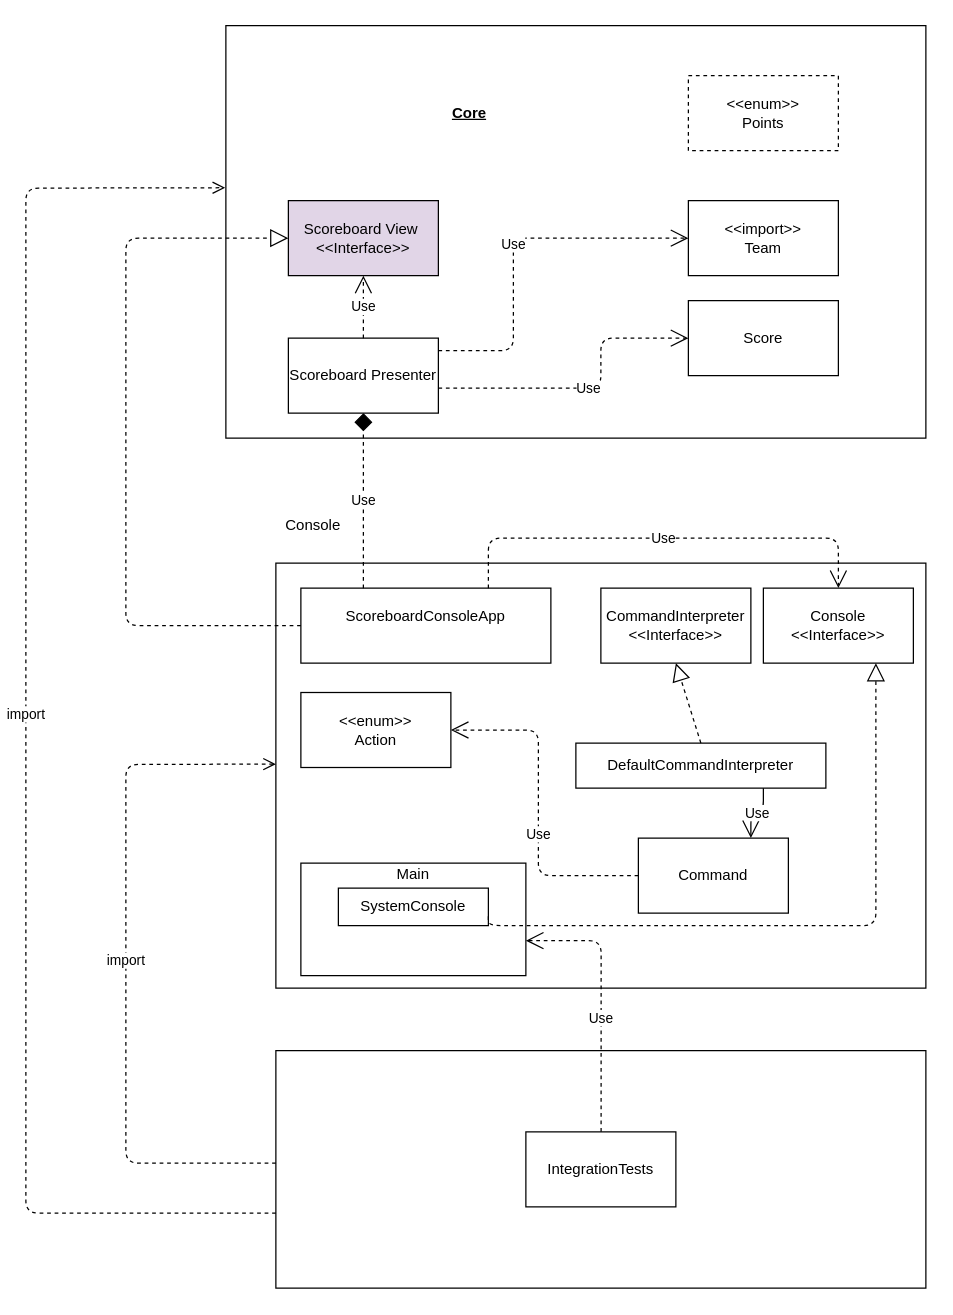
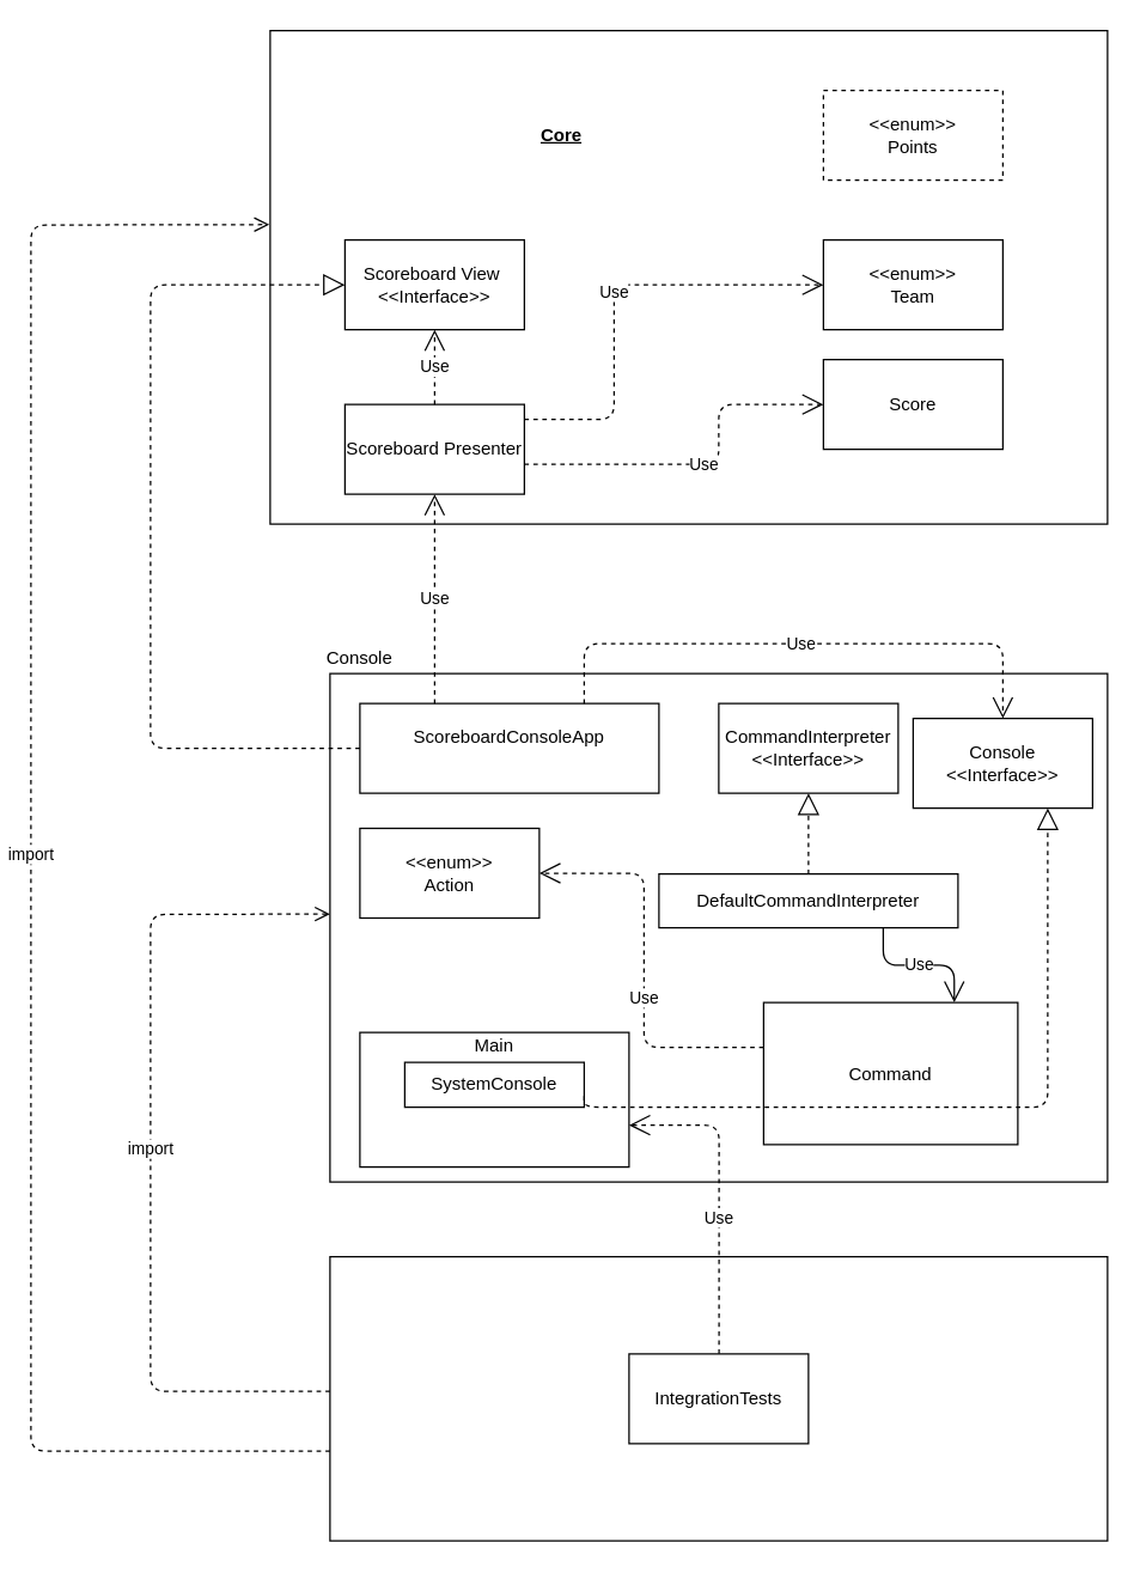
  <mxCell id="0" />
  <mxCell id="1" parent="0" />
  <mxCell id="2" value="" style="rounded=0;whiteSpace=wrap;html=1;" vertex="1" parent="1"><mxGeometry x="180" y="20" width="560" height="330" as="geometry" /></mxCell>
  <mxCell id="3" value="&lt;b&gt;&lt;u&gt;Core&lt;br&gt;&lt;/u&gt;&lt;/b&gt;" style="text;html=1;strokeColor=none;fillColor=none;align=center;verticalAlign=middle;whiteSpace=wrap;rounded=0;" vertex="1" parent="1"><mxGeometry x="310" y="75" width="130" height="30" as="geometry" /></mxCell>
  <mxCell id="4" value="" style="rounded=0;whiteSpace=wrap;html=1;" vertex="1" parent="1"><mxGeometry x="220" y="450" width="520" height="340" as="geometry" /></mxCell>
- <mxCell id="5" value="Console" style="text;html=1;strokeColor=none;fillColor=none;align=center;verticalAlign=middle;whiteSpace=wrap;rounded=0;" vertex="1" parent="1"><mxGeometry x="230" y="410" width="40" height="20" as="geometry" /></mxCell>
- <mxCell id="6" value="Scoreboard View&amp;nbsp;&lt;br&gt;&amp;lt;&amp;lt;Interface&amp;gt;&amp;gt;&lt;br&gt;" style="rounded=0;whiteSpace=wrap;html=1;fillColor=#e1d5e7;" vertex="1" parent="1"><mxGeometry x="230" y="160" width="120" height="60" as="geometry" /></mxCell>
- <mxCell id="7" value="&amp;lt;&amp;lt;import&amp;gt;&amp;gt;&lt;br&gt;Team&lt;br&gt;" style="rounded=0;whiteSpace=wrap;html=1;" vertex="1" parent="1"><mxGeometry x="550" y="160" width="120" height="60" as="geometry" /></mxCell>
+ <mxCell id="5" value="Console" style="text;html=1;strokeColor=none;fillColor=none;align=center;verticalAlign=middle;whiteSpace=wrap;rounded=0;" vertex="1" parent="1"><mxGeometry x="220" y="430" width="40" height="20" as="geometry" /></mxCell>
+ <mxCell id="6" value="Scoreboard View&amp;nbsp;&lt;br&gt;&amp;lt;&amp;lt;Interface&amp;gt;&amp;gt;&lt;br&gt;" style="rounded=0;whiteSpace=wrap;html=1;" vertex="1" parent="1"><mxGeometry x="230" y="160" width="120" height="60" as="geometry" /></mxCell>
+ <mxCell id="7" value="&amp;lt;&amp;lt;enum&amp;gt;&amp;gt;&lt;br&gt;Team&lt;br&gt;" style="rounded=0;whiteSpace=wrap;html=1;" vertex="1" parent="1"><mxGeometry x="550" y="160" width="120" height="60" as="geometry" /></mxCell>
  <mxCell id="8" value="Score" style="rounded=0;whiteSpace=wrap;html=1;" vertex="1" parent="1"><mxGeometry x="550" y="240" width="120" height="60" as="geometry" /></mxCell>
  <mxCell id="9" value="Scoreboard Presenter" style="rounded=0;whiteSpace=wrap;html=1;" vertex="1" parent="1"><mxGeometry x="230" y="270" width="120" height="60" as="geometry" /></mxCell>
  <mxCell id="10" value="ScoreboardConsoleApp&lt;br&gt;&lt;br&gt;" style="rounded=0;whiteSpace=wrap;html=1;" vertex="1" parent="1"><mxGeometry x="240" y="470" width="200" height="60" as="geometry" /></mxCell>
  <mxCell id="11" value="CommandInterpreter&lt;br&gt;&amp;lt;&amp;lt;Interface&amp;gt;&amp;gt;&lt;br&gt;" style="rounded=0;whiteSpace=wrap;html=1;" vertex="1" parent="1"><mxGeometry x="480" y="470" width="120" height="60" as="geometry" /></mxCell>
- <mxCell id="12" value="Console&lt;br&gt;&amp;lt;&amp;lt;Interface&amp;gt;&amp;gt;&lt;br&gt;" style="rounded=0;whiteSpace=wrap;html=1;" vertex="1" parent="1"><mxGeometry x="610" y="470" width="120" height="60" as="geometry" /></mxCell>
+ <mxCell id="12" value="Console&lt;br&gt;&amp;lt;&amp;lt;Interface&amp;gt;&amp;gt;&lt;br&gt;" style="rounded=0;whiteSpace=wrap;html=1;" vertex="1" parent="1"><mxGeometry x="610" y="480" width="120" height="60" as="geometry" /></mxCell>
  <mxCell id="13" value="&amp;lt;&amp;lt;enum&amp;gt;&amp;gt;&lt;br&gt;Action&lt;br&gt;" style="rounded=0;whiteSpace=wrap;html=1;" vertex="1" parent="1"><mxGeometry x="240" y="553.5" width="120" height="60" as="geometry" /></mxCell>
- <mxCell id="14" value="DefaultCommandInterpreter" style="rounded=0;whiteSpace=wrap;html=1;" vertex="1" parent="1"><mxGeometry x="460" y="594" width="200" height="36" as="geometry" /></mxCell>
+ <mxCell id="14" value="DefaultCommandInterpreter" style="rounded=0;whiteSpace=wrap;html=1;" vertex="1" parent="1"><mxGeometry x="440" y="584" width="200" height="36" as="geometry" /></mxCell>
  <mxCell id="15" value="" style="endArrow=block;dashed=1;endFill=0;endSize=12;html=1;entryX=0.5;entryY=1;entryDx=0;entryDy=0;exitX=0.5;exitY=0;exitDx=0;exitDy=0;" edge="1" parent="1" source="14" target="11"><mxGeometry width="160" relative="1" as="geometry"><mxPoint x="-160" y="600" as="sourcePoint" /><mxPoint x="0" y="600" as="targetPoint" /></mxGeometry></mxCell>
  <mxCell id="16" value="" style="endArrow=block;dashed=1;endFill=0;endSize=12;html=1;exitX=0;exitY=0.5;exitDx=0;exitDy=0;" edge="1" parent="1" source="10"><mxGeometry width="160" relative="1" as="geometry"><mxPoint x="80" y="190" as="sourcePoint" /><mxPoint x="230" y="190" as="targetPoint" /><Array as="points"><mxPoint x="100" y="500" /><mxPoint x="100" y="190" /></Array></mxGeometry></mxCell>
- <mxCell id="17" value="Use" style="endArrow=diamond;endSize=12;dashed=1;html=1;entryX=0.5;entryY=1;entryDx=0;entryDy=0;exitX=0.25;exitY=0;exitDx=0;exitDy=0;" edge="1" parent="1" source="10" target="9"><mxGeometry width="160" relative="1" as="geometry"><mxPoint x="110" y="400" as="sourcePoint" /><mxPoint x="270" y="400" as="targetPoint" /></mxGeometry></mxCell>
+ <mxCell id="17" value="Use" style="endArrow=open;endSize=12;dashed=1;html=1;entryX=0.5;entryY=1;entryDx=0;entryDy=0;exitX=0.25;exitY=0;exitDx=0;exitDy=0;" edge="1" parent="1" source="10" target="9"><mxGeometry width="160" relative="1" as="geometry"><mxPoint x="110" y="400" as="sourcePoint" /><mxPoint x="270" y="400" as="targetPoint" /></mxGeometry></mxCell>
  <mxCell id="18" value="&amp;lt;&amp;lt;enum&amp;gt;&amp;gt;&lt;br&gt;Points&lt;br&gt;" style="rounded=0;whiteSpace=wrap;html=1;dashed=1;" vertex="1" parent="1"><mxGeometry x="550" y="60" width="120" height="60" as="geometry" /></mxCell>
  <mxCell id="19" value="&lt;div style=&quot;text-align: left&quot;&gt;&lt;span&gt;Main&lt;/span&gt;&lt;/div&gt;&lt;div style=&quot;text-align: left&quot;&gt;&lt;span&gt;&lt;br&gt;&lt;/span&gt;&lt;/div&gt;&lt;div style=&quot;text-align: left&quot;&gt;&lt;span&gt;&lt;br&gt;&lt;/span&gt;&lt;/div&gt;&lt;div style=&quot;text-align: left&quot;&gt;&lt;span&gt;&lt;br&gt;&lt;/span&gt;&lt;/div&gt;&lt;div style=&quot;text-align: left&quot;&gt;&lt;span&gt;&lt;br&gt;&lt;/span&gt;&lt;/div&gt;&lt;div style=&quot;text-align: left&quot;&gt;&lt;span&gt;&lt;br&gt;&lt;/span&gt;&lt;/div&gt;" style="rounded=0;whiteSpace=wrap;html=1;" vertex="1" parent="1"><mxGeometry x="240" y="690" width="180" height="90" as="geometry" /></mxCell>
  <mxCell id="20" value="SystemConsole" style="rounded=0;whiteSpace=wrap;html=1;" vertex="1" parent="1"><mxGeometry x="270" y="710" width="120" height="30" as="geometry" /></mxCell>
  <mxCell id="21" value="" style="rounded=0;whiteSpace=wrap;html=1;" vertex="1" parent="1"><mxGeometry x="220" y="840" width="520" height="190" as="geometry" /></mxCell>
  <mxCell id="22" value="IntegrationTests" style="rounded=0;whiteSpace=wrap;html=1;" vertex="1" parent="1"><mxGeometry x="420" y="905" width="120" height="60" as="geometry" /></mxCell>
  <mxCell id="23" value="import" style="html=1;verticalAlign=bottom;endArrow=open;dashed=1;endSize=8;entryX=0;entryY=0.473;entryDx=0;entryDy=0;entryPerimeter=0;" edge="1" parent="1" target="4"><mxGeometry x="-0.025" relative="1" as="geometry"><mxPoint x="220" y="930" as="sourcePoint" /><mxPoint x="140" y="930" as="targetPoint" /><Array as="points"><mxPoint x="100" y="930" /><mxPoint x="100" y="770" /><mxPoint x="100" y="611" /></Array><mxPoint as="offset" /></mxGeometry></mxCell>
  <mxCell id="24" value="import&lt;br&gt;" style="html=1;verticalAlign=bottom;endArrow=open;dashed=1;endSize=8;entryX=-0.001;entryY=0.393;entryDx=0;entryDy=0;entryPerimeter=0;" edge="1" parent="1" target="2"><mxGeometry relative="1" as="geometry"><mxPoint x="220" y="970" as="sourcePoint" /><mxPoint x="180" y="160" as="targetPoint" /><Array as="points"><mxPoint x="20" y="970" /><mxPoint x="20" y="150" /></Array></mxGeometry></mxCell>
  <mxCell id="25" value="Use" style="endArrow=open;endSize=12;dashed=1;html=1;exitX=0.25;exitY=0;exitDx=0;exitDy=0;edgeStyle=orthogonalEdgeStyle;" edge="1" parent="1"><mxGeometry x="-0.15" width="160" relative="1" as="geometry"><mxPoint x="480.176" y="904.971" as="sourcePoint" /><mxPoint x="420" y="752" as="targetPoint" /><Array as="points"><mxPoint x="480" y="752" /></Array><mxPoint as="offset" /></mxGeometry></mxCell>
  <mxCell id="26" value="Use" style="endArrow=open;endSize=12;dashed=1;html=1;entryX=0;entryY=0.5;entryDx=0;entryDy=0;" edge="1" parent="1" target="7"><mxGeometry width="160" relative="1" as="geometry"><mxPoint x="350" y="280" as="sourcePoint" /><mxPoint x="510" y="280" as="targetPoint" /><Array as="points"><mxPoint x="410" y="280" /><mxPoint x="410" y="190" /></Array></mxGeometry></mxCell>
  <mxCell id="27" value="Use" style="endArrow=open;endSize=12;dashed=1;html=1;entryX=0;entryY=0.5;entryDx=0;entryDy=0;" edge="1" parent="1" target="8"><mxGeometry width="160" relative="1" as="geometry"><mxPoint x="350" y="310" as="sourcePoint" /><mxPoint x="510" y="310" as="targetPoint" /><Array as="points"><mxPoint x="480" y="310" /><mxPoint x="480" y="270" /></Array></mxGeometry></mxCell>
  <mxCell id="28" value="Use" style="endArrow=open;endSize=12;dashed=1;html=1;exitX=0.75;exitY=0;exitDx=0;exitDy=0;entryX=0.5;entryY=0;entryDx=0;entryDy=0;" edge="1" parent="1" source="10" target="12"><mxGeometry width="160" relative="1" as="geometry"><mxPoint x="390" y="429.5" as="sourcePoint" /><mxPoint x="550" y="429.5" as="targetPoint" /><Array as="points"><mxPoint x="390" y="430" /><mxPoint x="670" y="430" /></Array></mxGeometry></mxCell>
  <mxCell id="29" value="Use" style="endArrow=open;endSize=12;dashed=1;html=1;exitX=0.5;exitY=0;exitDx=0;exitDy=0;entryX=0.5;entryY=1;entryDx=0;entryDy=0;" edge="1" parent="1" source="9" target="6"><mxGeometry width="160" relative="1" as="geometry"><mxPoint x="170" y="380" as="sourcePoint" /><mxPoint x="330" y="380" as="targetPoint" /></mxGeometry></mxCell>
- <mxCell id="30" value="Command" style="rounded=0;whiteSpace=wrap;html=1;" vertex="1" parent="1"><mxGeometry x="510" y="670" width="120" height="60" as="geometry" /></mxCell>
+ <mxCell id="30" value="Command" style="rounded=0;whiteSpace=wrap;html=1;" vertex="1" parent="1"><mxGeometry x="510" y="670" width="170" height="95" as="geometry" /></mxCell>
  <mxCell id="31" value="Use" style="endArrow=open;endSize=12;dashed=1;html=1;entryX=1;entryY=0.5;entryDx=0;entryDy=0;edgeStyle=orthogonalEdgeStyle;" edge="1" parent="1" source="30" target="13"><mxGeometry x="-0.15" width="160" relative="1" as="geometry"><mxPoint x="490.353" y="914.882" as="sourcePoint" /><mxPoint x="430.353" y="707.824" as="targetPoint" /><Array as="points"><mxPoint x="430" y="700" /><mxPoint x="430" y="584" /></Array><mxPoint as="offset" /></mxGeometry></mxCell>
  <mxCell id="32" value="" style="endArrow=block;dashed=1;endFill=0;endSize=12;html=1;entryX=0.75;entryY=1;entryDx=0;entryDy=0;edgeStyle=orthogonalEdgeStyle;exitX=1;exitY=0.75;exitDx=0;exitDy=0;" edge="1" parent="1" source="20" target="12"><mxGeometry width="160" relative="1" as="geometry"><mxPoint x="530" y="749.5" as="sourcePoint" /><mxPoint x="690" y="749.5" as="targetPoint" /><Array as="points"><mxPoint x="700" y="740" /></Array></mxGeometry></mxCell>
  <mxCell id="33" value="Use" style="endArrow=open;endSize=12;dashed=0;html=1;exitX=0.75;exitY=1;exitDx=0;exitDy=0;entryX=0.75;entryY=0;entryDx=0;entryDy=0;edgeStyle=orthogonalEdgeStyle;" edge="1" parent="1" source="14" target="30"><mxGeometry width="160" relative="1" as="geometry"><mxPoint x="530" y="650" as="sourcePoint" /><mxPoint x="690" y="650" as="targetPoint" /></mxGeometry></mxCell>
